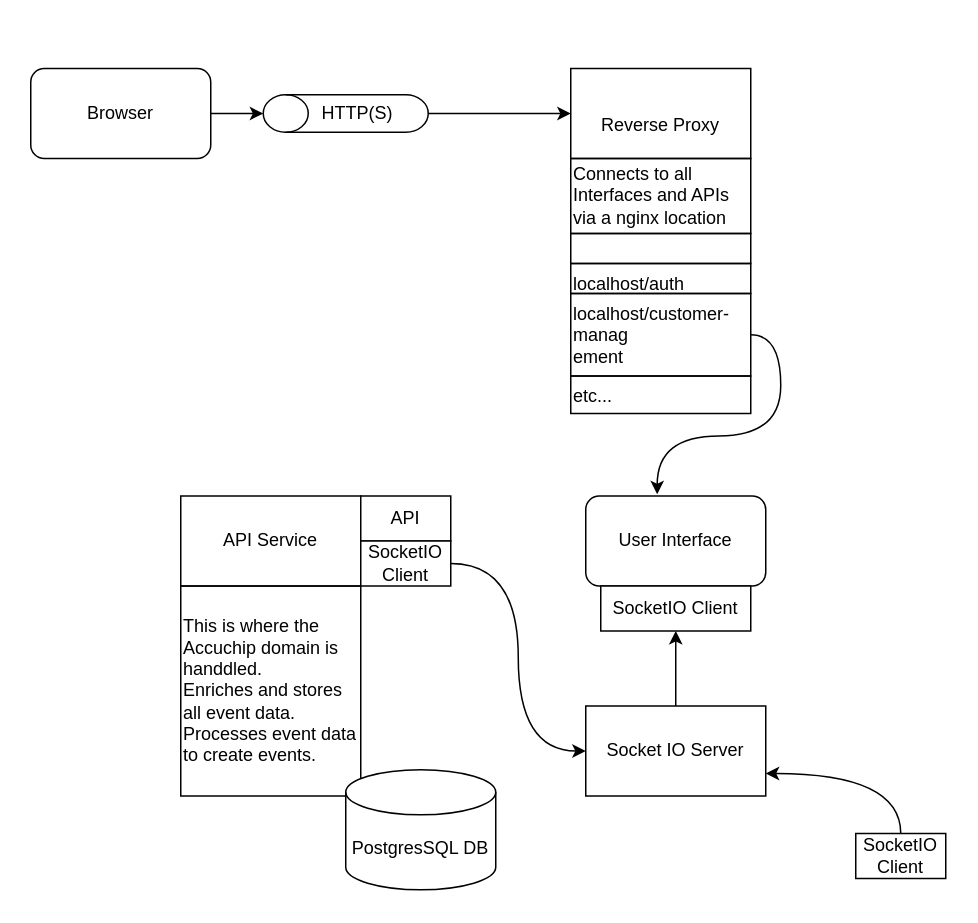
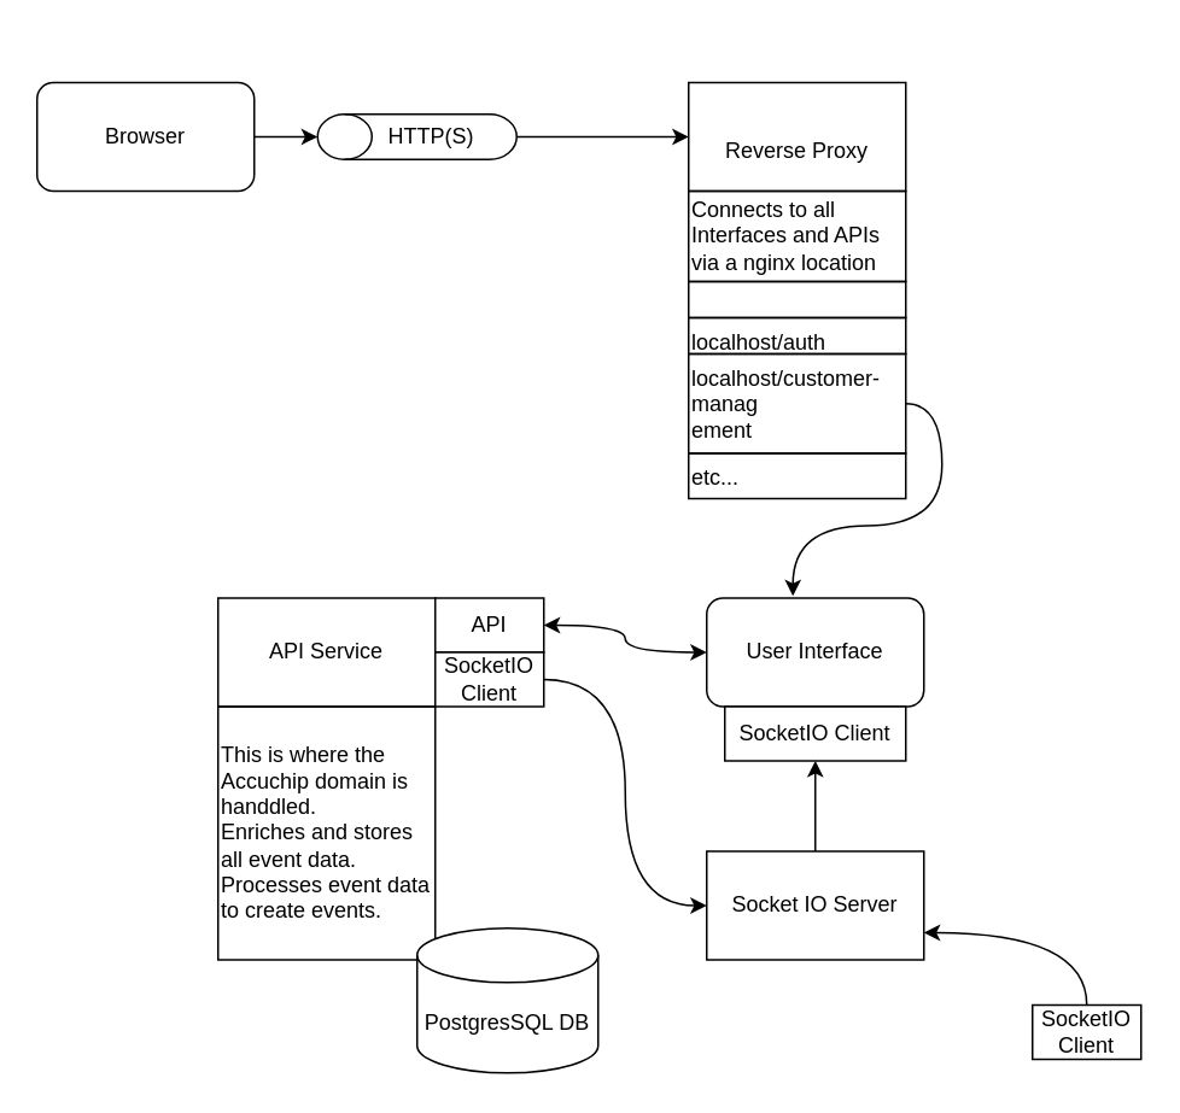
  <mxCell id="0" />
  <mxCell id="1" parent="0" />
  <mxCell id="2" value="API Service" style="rounded=0;whiteSpace=wrap;html=1;" parent="1" vertex="1"><mxGeometry x="120" y="330" width="120" height="60" as="geometry" /></mxCell>
  <mxCell id="3" style="edgeStyle=orthogonalEdgeStyle;curved=1;orthogonalLoop=1;jettySize=auto;html=1;exitX=0.5;exitY=0;exitDx=0;exitDy=0;entryX=0.5;entryY=1;entryDx=0;entryDy=0;startArrow=none;startFill=0;endArrow=classic;endFill=1;" parent="1" source="4" target="16" edge="1"><mxGeometry relative="1" as="geometry" /></mxCell>
  <mxCell id="4" value="Socket IO Server" style="rounded=0;whiteSpace=wrap;html=1;" parent="1" vertex="1"><mxGeometry x="390" y="470" width="120" height="60" as="geometry" /></mxCell>
  <mxCell id="5" value="User Interface" style="rounded=1;whiteSpace=wrap;html=1;" parent="1" vertex="1"><mxGeometry x="390" y="330" width="120" height="60" as="geometry" /></mxCell>
  <mxCell id="6" value="&lt;br&gt;Reverse Proxy" style="rounded=0;whiteSpace=wrap;html=1;fillColor=none;align=center;" parent="1" vertex="1"><mxGeometry x="380" y="45" width="120" height="60" as="geometry" /></mxCell>
  <mxCell id="7" style="edgeStyle=orthogonalEdgeStyle;curved=1;orthogonalLoop=1;jettySize=auto;html=1;exitX=0.5;exitY=1;exitDx=0;exitDy=0;exitPerimeter=0;entryX=0;entryY=0.5;entryDx=0;entryDy=0;startArrow=none;startFill=0;endArrow=classic;endFill=1;" parent="1" source="8" target="6" edge="1"><mxGeometry relative="1" as="geometry" /></mxCell>
  <mxCell id="8" value="" style="shape=cylinder3;whiteSpace=wrap;html=1;boundedLbl=1;backgroundOutline=1;size=15;rotation=-90;verticalAlign=middle;labelPosition=center;verticalLabelPosition=middle;align=center;" parent="1" vertex="1"><mxGeometry x="217.5" y="20" width="25" height="110" as="geometry" /></mxCell>
  <mxCell id="9" value="HTTP(S)" style="text;html=1;strokeColor=none;fillColor=none;align=center;verticalAlign=middle;whiteSpace=wrap;rounded=0;dashed=1;" parent="1" vertex="1"><mxGeometry x="217.5" y="65" width="40" height="20" as="geometry" /></mxCell>
  <mxCell id="10" value="This is where the Accuchip domain is handdled.&lt;br&gt;Enriches and stores all event data.&lt;br&gt;Processes event data to create events." style="rounded=0;whiteSpace=wrap;html=1;fillColor=none;align=left;" parent="1" vertex="1"><mxGeometry x="120" y="390" width="120" height="140" as="geometry" /></mxCell>
+ <mxCell id="11" style="edgeStyle=orthogonalEdgeStyle;curved=1;orthogonalLoop=1;jettySize=auto;html=1;exitX=1;exitY=0.5;exitDx=0;exitDy=0;entryX=0;entryY=0.5;entryDx=0;entryDy=0;startArrow=classic;startFill=1;endArrow=classic;endFill=1;" parent="1" source="12" target="5" edge="1"><mxGeometry relative="1" as="geometry" /></mxCell>
  <mxCell id="12" value="API" style="rounded=0;whiteSpace=wrap;html=1;" parent="1" vertex="1"><mxGeometry x="240" y="330" width="60" height="30" as="geometry" /></mxCell>
  <mxCell id="13" value="PostgresSQL DB" style="shape=cylinder3;whiteSpace=wrap;html=1;boundedLbl=1;backgroundOutline=1;size=15;" parent="1" vertex="1"><mxGeometry x="230" y="512.5" width="100" height="80" as="geometry" /></mxCell>
  <mxCell id="14" style="edgeStyle=orthogonalEdgeStyle;curved=1;orthogonalLoop=1;jettySize=auto;html=1;exitX=1;exitY=0.5;exitDx=0;exitDy=0;entryX=0;entryY=0.5;entryDx=0;entryDy=0;startArrow=none;startFill=0;endArrow=classic;endFill=1;" parent="1" source="15" target="4" edge="1"><mxGeometry relative="1" as="geometry" /></mxCell>
  <mxCell id="15" value="SocketIO Client" style="rounded=0;whiteSpace=wrap;html=1;" parent="1" vertex="1"><mxGeometry x="240" y="360" width="60" height="30" as="geometry" /></mxCell>
  <mxCell id="16" value="SocketIO Client" style="rounded=0;whiteSpace=wrap;html=1;" parent="1" vertex="1"><mxGeometry x="400" y="390" width="100" height="30" as="geometry" /></mxCell>
  <mxCell id="17" style="edgeStyle=orthogonalEdgeStyle;curved=1;orthogonalLoop=1;jettySize=auto;html=1;exitX=0.5;exitY=0;exitDx=0;exitDy=0;entryX=1;entryY=0.75;entryDx=0;entryDy=0;startArrow=none;startFill=0;endArrow=classic;endFill=1;" parent="1" source="18" target="4" edge="1"><mxGeometry relative="1" as="geometry" /></mxCell>
  <mxCell id="18" value="SocketIO Client" style="rounded=0;whiteSpace=wrap;html=1;" parent="1" vertex="1"><mxGeometry x="570" y="555" width="60" height="30" as="geometry" /></mxCell>
  <mxCell id="19" style="edgeStyle=orthogonalEdgeStyle;curved=1;orthogonalLoop=1;jettySize=auto;html=1;exitX=1;exitY=0.5;exitDx=0;exitDy=0;entryX=0.5;entryY=0;entryDx=0;entryDy=0;entryPerimeter=0;startArrow=none;startFill=0;endArrow=classic;endFill=1;" parent="1" source="20" target="8" edge="1"><mxGeometry relative="1" as="geometry" /></mxCell>
  <mxCell id="20" value="Browser" style="rounded=1;whiteSpace=wrap;html=1;fillColor=none;align=center;" parent="1" vertex="1"><mxGeometry x="20" y="45" width="120" height="60" as="geometry" /></mxCell>
  <mxCell id="21" value="Connects to all Interfaces and APIs via a nginx location" style="rounded=0;whiteSpace=wrap;html=1;fillColor=none;align=left;" parent="1" vertex="1"><mxGeometry x="380" y="105" width="120" height="50" as="geometry" /></mxCell>
  <mxCell id="22" value="" style="rounded=0;whiteSpace=wrap;html=1;fillColor=none;align=left;verticalAlign=top;" parent="1" vertex="1"><mxGeometry x="380" y="155" width="120" height="20" as="geometry" /></mxCell>
  <mxCell id="23" value="localhost/auth" style="rounded=0;whiteSpace=wrap;html=1;fillColor=none;align=left;verticalAlign=top;" parent="1" vertex="1"><mxGeometry x="380" y="175" width="120" height="20" as="geometry" /></mxCell>
  <mxCell id="24" style="edgeStyle=orthogonalEdgeStyle;curved=1;orthogonalLoop=1;jettySize=auto;html=1;exitX=1;exitY=0.5;exitDx=0;exitDy=0;entryX=0.397;entryY=-0.019;entryDx=0;entryDy=0;entryPerimeter=0;startArrow=none;startFill=0;endArrow=classic;endFill=1;" parent="1" source="25" target="5" edge="1"><mxGeometry relative="1" as="geometry" /></mxCell>
  <mxCell id="25" value="localhost/customer-manag&lt;br&gt;ement" style="rounded=0;whiteSpace=wrap;html=1;fillColor=none;align=left;verticalAlign=top;" parent="1" vertex="1"><mxGeometry x="380" y="195" width="120" height="55" as="geometry" /></mxCell>
  <mxCell id="26" value="etc..." style="rounded=0;whiteSpace=wrap;html=1;fillColor=none;align=left;verticalAlign=top;" parent="1" vertex="1"><mxGeometry x="380" y="250" width="120" height="25" as="geometry" /></mxCell>
